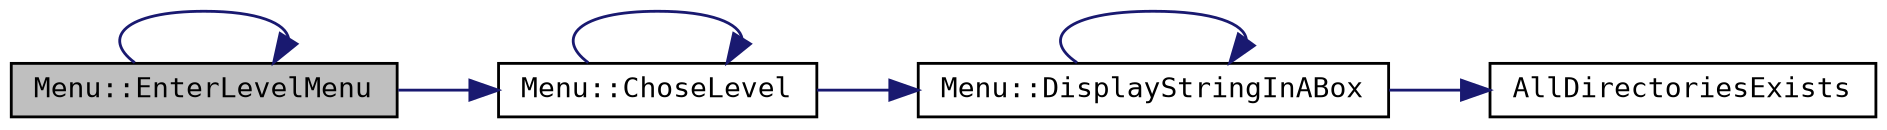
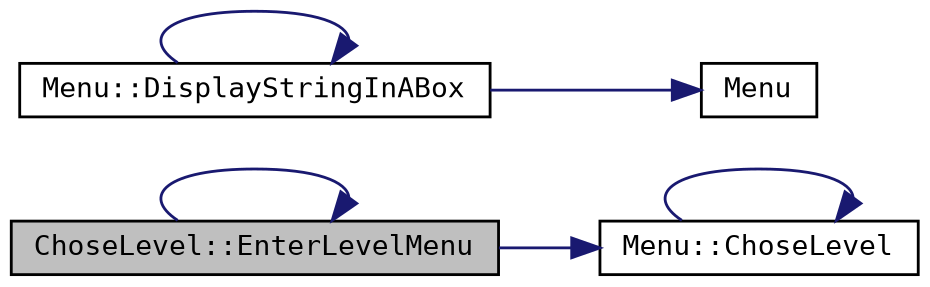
  digraph {
    fontname="DejaVu Sans Mono"
    rankdir=LR
    node [color=black fillcolor=white fontname="DejaVu Sans Mono" fontsize=10 shape=record style=filled]
    edge [color=midnightblue fontname="DejaVu Sans Mono" fontsize=10 labelfontname=Helvetica labelfontsize=10 style=solid]
-   n1 [fillcolor=grey75 fontcolor=black height=0.2 label="Menu::EnterLevelMenu" width=0.4]
+   n1 [fillcolor=grey75 fontcolor=black height=0.2 label="ChoseLevel::EnterLevelMenu" width=0.4]
    n2 [height=0.2 label="Menu::ChoseLevel" width=0.4]
    n3 [height=0.2 label="Menu::DisplayStringInABox" width=0.4]
-   n4 [height=0.2 label=AllDirectoriesExists width=0.4]
+   n4 [height=0.2 label=Menu width=0.4]
    n1 -> n1
    n1 -> n2
    n2 -> n2
-   n2 -> n3
    n3 -> n3
    n3 -> n4
  }
